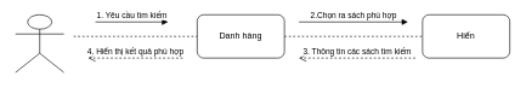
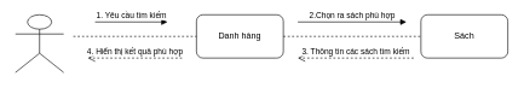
  <mxCell id="0" />
  <mxCell id="1" parent="0" />
  <mxCell id="2" value="Actor" style="shape=umlActor;verticalLabelPosition=bottom;verticalAlign=top;html=1;outlineConnect=0;fontColor=none;noLabel=1;aspect=fixed;" vertex="1" parent="1"><mxGeometry x="20" y="20" width="66.67" height="80" as="geometry" /></mxCell>
  <mxCell id="3" value="Danh hàng" style="rounded=1;whiteSpace=wrap;html=1;" vertex="1" parent="1"><mxGeometry x="270" y="20" width="120" height="60" as="geometry" /></mxCell>
- <mxCell id="4" value="Hiển" style="rounded=1;whiteSpace=wrap;html=1;" vertex="1" parent="1"><mxGeometry x="580" y="20" width="120" height="60" as="geometry" /></mxCell>
+ <mxCell id="4" value="Sách" style="rounded=1;whiteSpace=wrap;html=1;" vertex="1" parent="1"><mxGeometry x="580" y="20" width="120" height="60" as="geometry" /></mxCell>
  <mxCell id="5" value="" style="endArrow=none;dashed=1;html=1;rounded=0;entryX=0;entryY=0.5;entryDx=0;entryDy=0;" edge="1" parent="1" target="3"><mxGeometry width="50" height="50" relative="1" as="geometry"><mxPoint x="100" y="50" as="sourcePoint" /><mxPoint x="250" y="50" as="targetPoint" /></mxGeometry></mxCell>
  <mxCell id="6" value="" style="endArrow=none;dashed=1;html=1;rounded=0;entryX=0;entryY=0.5;entryDx=0;entryDy=0;" edge="1" parent="1" target="4"><mxGeometry width="50" height="50" relative="1" as="geometry"><mxPoint x="390" y="50" as="sourcePoint" /><mxPoint x="520" y="49.5" as="targetPoint" /></mxGeometry></mxCell>
  <mxCell id="7" value="1. Yêu cầu tìm kiếm" style="html=1;verticalAlign=bottom;endArrow=block;curved=0;rounded=0;" edge="1" parent="1"><mxGeometry width="80" relative="1" as="geometry"><mxPoint x="130" y="30" as="sourcePoint" /><mxPoint x="230" y="30" as="targetPoint" /></mxGeometry></mxCell>
  <mxCell id="8" value="4. Hiển thị kết quả phù hợp" style="html=1;verticalAlign=bottom;endArrow=open;dashed=1;endSize=8;curved=0;rounded=0;" edge="1" parent="1"><mxGeometry relative="1" as="geometry"><mxPoint x="250" y="80" as="sourcePoint" /><mxPoint x="120" y="80" as="targetPoint" /></mxGeometry></mxCell>
  <mxCell id="9" value="2.Chọn ra sách phù hợp" style="html=1;verticalAlign=bottom;endArrow=block;curved=0;rounded=0;" edge="1" parent="1"><mxGeometry width="80" relative="1" as="geometry"><mxPoint x="410" y="30" as="sourcePoint" /><mxPoint x="560" y="30" as="targetPoint" /></mxGeometry></mxCell>
  <mxCell id="10" value="3. Thông tin các sách tìm kiếm" style="html=1;verticalAlign=bottom;endArrow=open;dashed=1;endSize=8;curved=0;rounded=0;" edge="1" parent="1"><mxGeometry relative="1" as="geometry"><mxPoint x="570" y="80" as="sourcePoint" /><mxPoint x="410" y="80" as="targetPoint" /></mxGeometry></mxCell>
